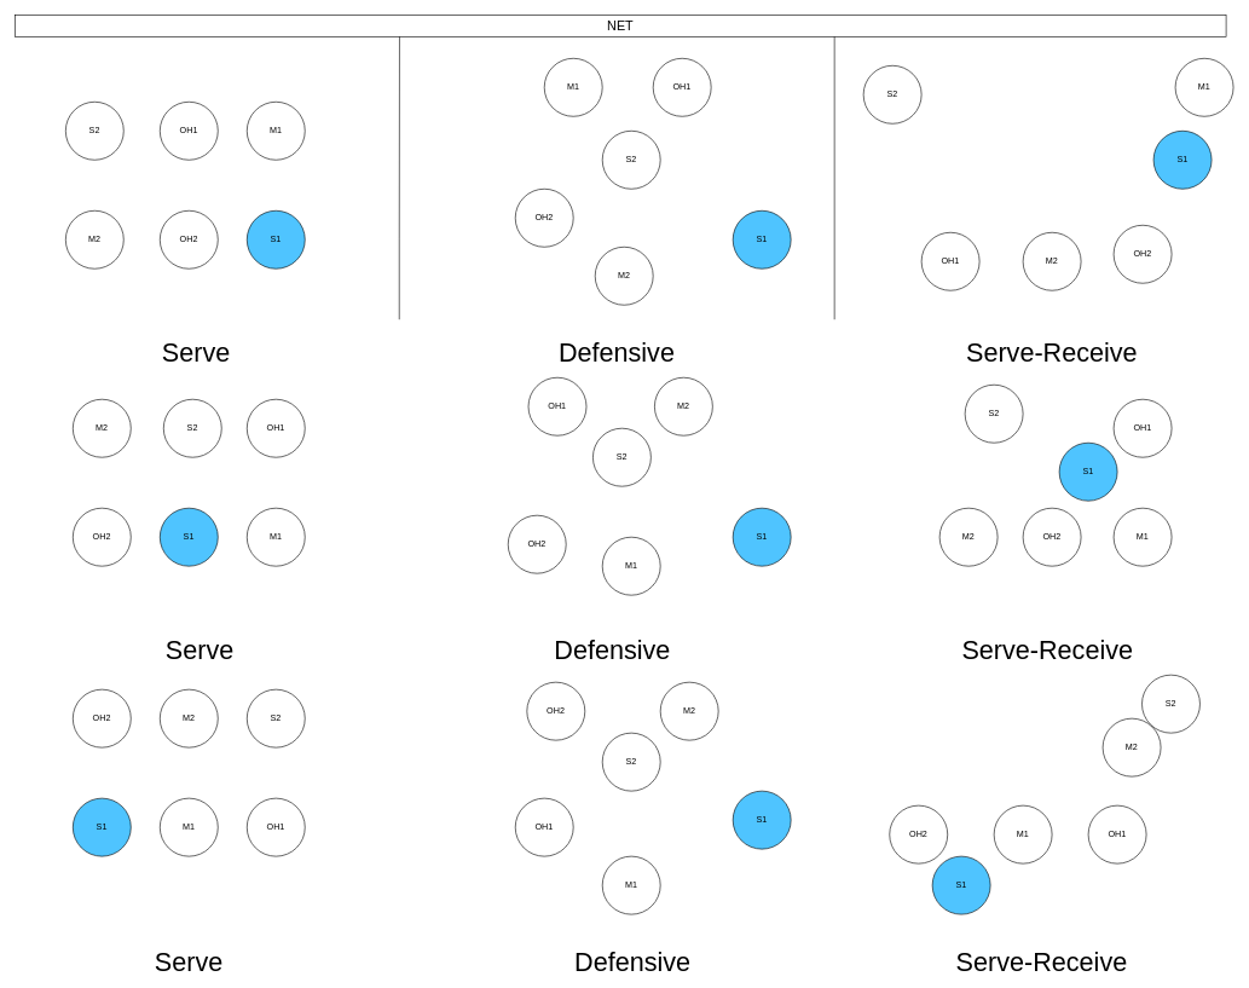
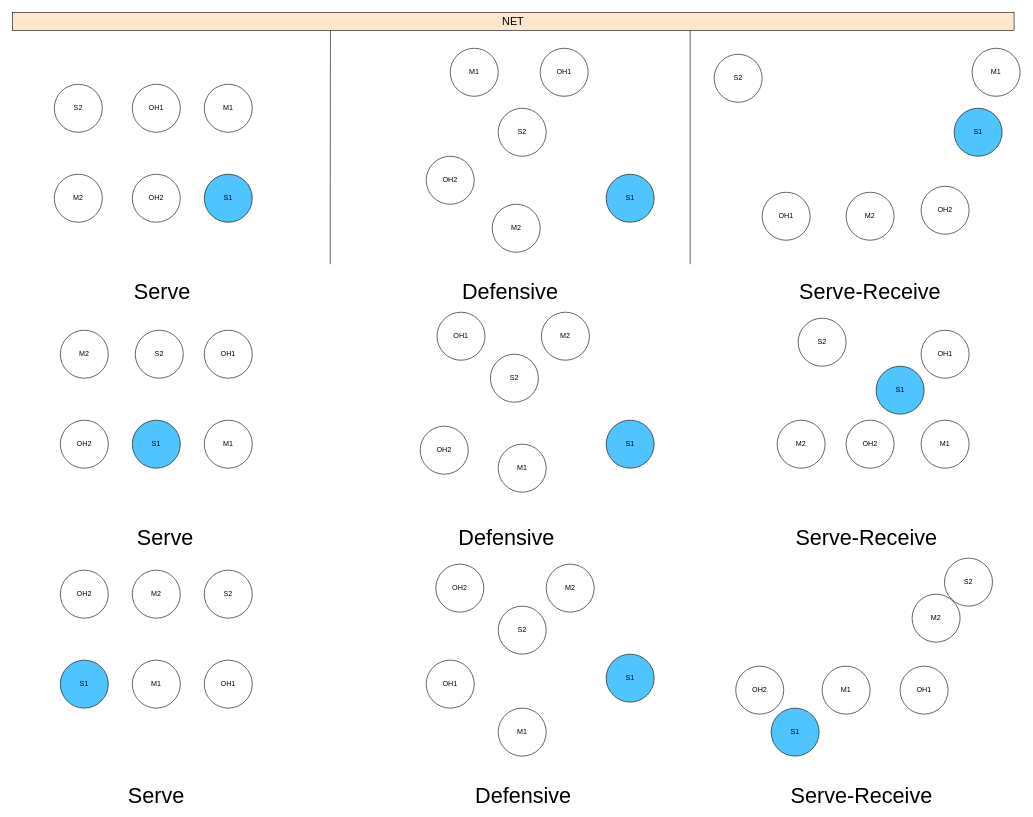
  <mxCell id="0" />
  <mxCell id="1" parent="0" />
  <mxCell id="2" value="S2" style="ellipse;whiteSpace=wrap;html=1;aspect=fixed;" vertex="1" parent="1"><mxGeometry x="90" y="140" width="80" height="80" as="geometry" /></mxCell>
  <mxCell id="3" value="M1" style="ellipse;whiteSpace=wrap;html=1;aspect=fixed;" vertex="1" parent="1"><mxGeometry x="340" y="140" width="80" height="80" as="geometry" /></mxCell>
  <mxCell id="4" value="OH2" style="ellipse;whiteSpace=wrap;html=1;aspect=fixed;" vertex="1" parent="1"><mxGeometry x="220" y="290" width="80" height="80" as="geometry" /></mxCell>
  <mxCell id="5" value="S1" style="ellipse;whiteSpace=wrap;html=1;aspect=fixed;fillColor=light-dark(#4FC4FF,var(--ge-dark-color, #121212));" vertex="1" parent="1"><mxGeometry x="340" y="290" width="80" height="80" as="geometry" /></mxCell>
  <mxCell id="6" value="OH1" style="ellipse;whiteSpace=wrap;html=1;aspect=fixed;" vertex="1" parent="1"><mxGeometry x="220" y="140" width="80" height="80" as="geometry" /></mxCell>
- <mxCell id="7" value="&lt;font style=&quot;font-size: 18px;&quot;&gt;NET&lt;/font&gt;" style="rounded=0;whiteSpace=wrap;html=1;" vertex="1" parent="1"><mxGeometry x="20" y="20" width="1670" height="30" as="geometry" /></mxCell>
+ <mxCell id="7" value="&lt;font style=&quot;font-size: 18px;&quot;&gt;NET&lt;/font&gt;" style="rounded=0;whiteSpace=wrap;html=1;fillColor=#ffe6cc;" vertex="1" parent="1"><mxGeometry x="20" y="20" width="1670" height="30" as="geometry" /></mxCell>
  <mxCell id="8" value="" style="endArrow=none;html=1;rounded=0;entryX=0.305;entryY=1.018;entryDx=0;entryDy=0;entryPerimeter=0;" edge="1" parent="1"><mxGeometry width="50" height="50" relative="1" as="geometry"><mxPoint x="550" y="440" as="sourcePoint" /><mxPoint x="550.35" y="50" as="targetPoint" /><Array as="points"><mxPoint x="550" y="329.46" /></Array></mxGeometry></mxCell>
  <mxCell id="9" value="" style="endArrow=none;html=1;rounded=0;entryX=0.337;entryY=0.967;entryDx=0;entryDy=0;entryPerimeter=0;" edge="1" parent="1"><mxGeometry width="50" height="50" relative="1" as="geometry"><mxPoint x="1150" y="440" as="sourcePoint" /><mxPoint x="1150" y="50" as="targetPoint" /></mxGeometry></mxCell>
  <mxCell id="10" value="M2" style="ellipse;whiteSpace=wrap;html=1;aspect=fixed;" vertex="1" parent="1"><mxGeometry x="820" y="340" width="80" height="80" as="geometry" /></mxCell>
  <mxCell id="11" value="S2" style="ellipse;whiteSpace=wrap;html=1;aspect=fixed;" vertex="1" parent="1"><mxGeometry x="830" y="180" width="80" height="80" as="geometry" /></mxCell>
  <mxCell id="12" value="M1" style="ellipse;whiteSpace=wrap;html=1;aspect=fixed;" vertex="1" parent="1"><mxGeometry x="750" y="80" width="80" height="80" as="geometry" /></mxCell>
  <mxCell id="13" value="OH2" style="ellipse;whiteSpace=wrap;html=1;aspect=fixed;" vertex="1" parent="1"><mxGeometry x="710" y="260" width="80" height="80" as="geometry" /></mxCell>
  <mxCell id="14" value="S1" style="ellipse;whiteSpace=wrap;html=1;aspect=fixed;fillColor=light-dark(#4FC4FF,var(--ge-dark-color, #121212));" vertex="1" parent="1"><mxGeometry x="1010" y="290" width="80" height="80" as="geometry" /></mxCell>
  <mxCell id="15" value="OH1" style="ellipse;whiteSpace=wrap;html=1;aspect=fixed;" vertex="1" parent="1"><mxGeometry x="900" y="80" width="80" height="80" as="geometry" /></mxCell>
  <mxCell id="16" value="M2" style="ellipse;whiteSpace=wrap;html=1;aspect=fixed;" vertex="1" parent="1"><mxGeometry x="1410" y="320" width="80" height="80" as="geometry" /></mxCell>
  <mxCell id="17" value="S2" style="ellipse;whiteSpace=wrap;html=1;aspect=fixed;" vertex="1" parent="1"><mxGeometry x="1190" y="90" width="80" height="80" as="geometry" /></mxCell>
  <mxCell id="18" value="M1" style="ellipse;whiteSpace=wrap;html=1;aspect=fixed;" vertex="1" parent="1"><mxGeometry x="1620" y="80" width="80" height="80" as="geometry" /></mxCell>
  <mxCell id="19" value="OH2" style="ellipse;whiteSpace=wrap;html=1;aspect=fixed;" vertex="1" parent="1"><mxGeometry x="1535" y="310" width="80" height="80" as="geometry" /></mxCell>
  <mxCell id="20" value="S1" style="ellipse;whiteSpace=wrap;html=1;aspect=fixed;fillColor=light-dark(#4FC4FF,var(--ge-dark-color, #121212));" vertex="1" parent="1"><mxGeometry x="1590" y="180" width="80" height="80" as="geometry" /></mxCell>
  <mxCell id="21" value="OH1" style="ellipse;whiteSpace=wrap;html=1;aspect=fixed;" vertex="1" parent="1"><mxGeometry x="1270" y="320" width="80" height="80" as="geometry" /></mxCell>
  <mxCell id="22" value="&lt;span style=&quot;font-size: 36px;&quot;&gt;Serve&lt;/span&gt;" style="text;html=1;align=center;verticalAlign=middle;whiteSpace=wrap;rounded=0;" vertex="1" parent="1"><mxGeometry x="240" y="470" width="60" height="30" as="geometry" /></mxCell>
  <mxCell id="23" value="&lt;span style=&quot;font-size: 36px;&quot;&gt;Defensive&lt;/span&gt;" style="text;html=1;align=center;verticalAlign=middle;whiteSpace=wrap;rounded=0;" vertex="1" parent="1"><mxGeometry x="820" y="470" width="60" height="30" as="geometry" /></mxCell>
  <mxCell id="24" value="&lt;span style=&quot;font-size: 36px;&quot;&gt;Serve-Receive&lt;/span&gt;" style="text;html=1;align=center;verticalAlign=middle;whiteSpace=wrap;rounded=0;" vertex="1" parent="1"><mxGeometry x="1320" y="470" width="260" height="30" as="geometry" /></mxCell>
  <mxCell id="25" value="M2" style="ellipse;whiteSpace=wrap;html=1;aspect=fixed;" vertex="1" parent="1"><mxGeometry x="100" y="550" width="80" height="80" as="geometry" /></mxCell>
  <mxCell id="26" value="S2" style="ellipse;whiteSpace=wrap;html=1;aspect=fixed;" vertex="1" parent="1"><mxGeometry x="225" y="550" width="80" height="80" as="geometry" /></mxCell>
  <mxCell id="27" value="M1" style="ellipse;whiteSpace=wrap;html=1;aspect=fixed;" vertex="1" parent="1"><mxGeometry x="340" y="700" width="80" height="80" as="geometry" /></mxCell>
  <mxCell id="28" value="OH2" style="ellipse;whiteSpace=wrap;html=1;aspect=fixed;" vertex="1" parent="1"><mxGeometry x="100" y="700" width="80" height="80" as="geometry" /></mxCell>
  <mxCell id="29" value="S1" style="ellipse;whiteSpace=wrap;html=1;aspect=fixed;fillColor=light-dark(#4FC4FF,var(--ge-dark-color, #121212));" vertex="1" parent="1"><mxGeometry x="220" y="700" width="80" height="80" as="geometry" /></mxCell>
  <mxCell id="30" value="OH1" style="ellipse;whiteSpace=wrap;html=1;aspect=fixed;" vertex="1" parent="1"><mxGeometry x="340" y="550" width="80" height="80" as="geometry" /></mxCell>
  <mxCell id="31" value="&lt;span style=&quot;font-size: 36px;&quot;&gt;Serve&lt;/span&gt;" style="text;html=1;align=center;verticalAlign=middle;whiteSpace=wrap;rounded=0;" vertex="1" parent="1"><mxGeometry x="245" y="880" width="60" height="30" as="geometry" /></mxCell>
  <mxCell id="32" value="M2" style="ellipse;whiteSpace=wrap;html=1;aspect=fixed;" vertex="1" parent="1"><mxGeometry x="902" y="520" width="80" height="80" as="geometry" /></mxCell>
  <mxCell id="33" value="S2" style="ellipse;whiteSpace=wrap;html=1;aspect=fixed;" vertex="1" parent="1"><mxGeometry x="817" y="590" width="80" height="80" as="geometry" /></mxCell>
  <mxCell id="34" value="M1" style="ellipse;whiteSpace=wrap;html=1;aspect=fixed;" vertex="1" parent="1"><mxGeometry x="830" y="740" width="80" height="80" as="geometry" /></mxCell>
  <mxCell id="35" value="OH2" style="ellipse;whiteSpace=wrap;html=1;aspect=fixed;" vertex="1" parent="1"><mxGeometry x="700" y="710" width="80" height="80" as="geometry" /></mxCell>
  <mxCell id="36" value="S1" style="ellipse;whiteSpace=wrap;html=1;aspect=fixed;fillColor=light-dark(#4FC4FF,var(--ge-dark-color, #121212));" vertex="1" parent="1"><mxGeometry x="1010" y="700" width="80" height="80" as="geometry" /></mxCell>
  <mxCell id="37" value="OH1" style="ellipse;whiteSpace=wrap;html=1;aspect=fixed;" vertex="1" parent="1"><mxGeometry x="728" y="520" width="80" height="80" as="geometry" /></mxCell>
  <mxCell id="38" value="M2" style="ellipse;whiteSpace=wrap;html=1;aspect=fixed;" vertex="1" parent="1"><mxGeometry x="1295" y="700" width="80" height="80" as="geometry" /></mxCell>
  <mxCell id="39" value="S2" style="ellipse;whiteSpace=wrap;html=1;aspect=fixed;" vertex="1" parent="1"><mxGeometry x="1330" y="530" width="80" height="80" as="geometry" /></mxCell>
  <mxCell id="40" value="M1" style="ellipse;whiteSpace=wrap;html=1;aspect=fixed;" vertex="1" parent="1"><mxGeometry x="1535" y="700" width="80" height="80" as="geometry" /></mxCell>
  <mxCell id="41" value="OH2" style="ellipse;whiteSpace=wrap;html=1;aspect=fixed;" vertex="1" parent="1"><mxGeometry x="1410" y="700" width="80" height="80" as="geometry" /></mxCell>
  <mxCell id="42" value="S1" style="ellipse;whiteSpace=wrap;html=1;aspect=fixed;fillColor=light-dark(#4FC4FF,var(--ge-dark-color, #121212));" vertex="1" parent="1"><mxGeometry x="1460" y="610" width="80" height="80" as="geometry" /></mxCell>
  <mxCell id="43" value="OH1" style="ellipse;whiteSpace=wrap;html=1;aspect=fixed;" vertex="1" parent="1"><mxGeometry x="1535" y="550" width="80" height="80" as="geometry" /></mxCell>
  <mxCell id="44" value="&lt;span style=&quot;font-size: 36px;&quot;&gt;Defensive&lt;/span&gt;" style="text;html=1;align=center;verticalAlign=middle;whiteSpace=wrap;rounded=0;" vertex="1" parent="1"><mxGeometry x="814" y="880" width="60" height="30" as="geometry" /></mxCell>
  <mxCell id="45" value="&lt;span style=&quot;font-size: 36px;&quot;&gt;Serve-Receive&lt;/span&gt;" style="text;html=1;align=center;verticalAlign=middle;whiteSpace=wrap;rounded=0;" vertex="1" parent="1"><mxGeometry x="1314" y="880" width="260" height="30" as="geometry" /></mxCell>
  <mxCell id="46" value="M2" style="ellipse;whiteSpace=wrap;html=1;aspect=fixed;" vertex="1" parent="1"><mxGeometry x="220" y="950" width="80" height="80" as="geometry" /></mxCell>
  <mxCell id="47" value="S2" style="ellipse;whiteSpace=wrap;html=1;aspect=fixed;" vertex="1" parent="1"><mxGeometry x="340" y="950" width="80" height="80" as="geometry" /></mxCell>
  <mxCell id="48" value="M1" style="ellipse;whiteSpace=wrap;html=1;aspect=fixed;" vertex="1" parent="1"><mxGeometry x="220" y="1100" width="80" height="80" as="geometry" /></mxCell>
  <mxCell id="49" value="OH2" style="ellipse;whiteSpace=wrap;html=1;aspect=fixed;" vertex="1" parent="1"><mxGeometry x="100" y="950" width="80" height="80" as="geometry" /></mxCell>
  <mxCell id="50" value="S1" style="ellipse;whiteSpace=wrap;html=1;aspect=fixed;fillColor=light-dark(#4FC4FF,var(--ge-dark-color, #121212));" vertex="1" parent="1"><mxGeometry x="100" y="1100" width="80" height="80" as="geometry" /></mxCell>
  <mxCell id="51" value="OH1" style="ellipse;whiteSpace=wrap;html=1;aspect=fixed;" vertex="1" parent="1"><mxGeometry x="340" y="1100" width="80" height="80" as="geometry" /></mxCell>
  <mxCell id="52" value="&lt;span style=&quot;font-size: 36px;&quot;&gt;Serve&lt;/span&gt;" style="text;html=1;align=center;verticalAlign=middle;whiteSpace=wrap;rounded=0;" vertex="1" parent="1"><mxGeometry x="230" y="1310" width="60" height="30" as="geometry" /></mxCell>
  <mxCell id="53" value="M2" style="ellipse;whiteSpace=wrap;html=1;aspect=fixed;" vertex="1" parent="1"><mxGeometry x="910" y="940" width="80" height="80" as="geometry" /></mxCell>
  <mxCell id="54" value="S2" style="ellipse;whiteSpace=wrap;html=1;aspect=fixed;" vertex="1" parent="1"><mxGeometry x="830" y="1010" width="80" height="80" as="geometry" /></mxCell>
  <mxCell id="55" value="M1" style="ellipse;whiteSpace=wrap;html=1;aspect=fixed;" vertex="1" parent="1"><mxGeometry x="830" y="1180" width="80" height="80" as="geometry" /></mxCell>
  <mxCell id="56" value="OH2" style="ellipse;whiteSpace=wrap;html=1;aspect=fixed;" vertex="1" parent="1"><mxGeometry x="726" y="940" width="80" height="80" as="geometry" /></mxCell>
  <mxCell id="57" value="S1" style="ellipse;whiteSpace=wrap;html=1;aspect=fixed;fillColor=light-dark(#4FC4FF,var(--ge-dark-color, #121212));" vertex="1" parent="1"><mxGeometry x="1010" y="1090" width="80" height="80" as="geometry" /></mxCell>
  <mxCell id="58" value="OH1" style="ellipse;whiteSpace=wrap;html=1;aspect=fixed;" vertex="1" parent="1"><mxGeometry x="710" y="1100" width="80" height="80" as="geometry" /></mxCell>
  <mxCell id="59" value="M2" style="ellipse;whiteSpace=wrap;html=1;aspect=fixed;" vertex="1" parent="1"><mxGeometry x="1520" y="990" width="80" height="80" as="geometry" /></mxCell>
  <mxCell id="60" value="S2" style="ellipse;whiteSpace=wrap;html=1;aspect=fixed;" vertex="1" parent="1"><mxGeometry x="1574" y="930" width="80" height="80" as="geometry" /></mxCell>
  <mxCell id="61" value="M1" style="ellipse;whiteSpace=wrap;html=1;aspect=fixed;" vertex="1" parent="1"><mxGeometry x="1370" y="1110" width="80" height="80" as="geometry" /></mxCell>
  <mxCell id="62" value="OH2" style="ellipse;whiteSpace=wrap;html=1;aspect=fixed;" vertex="1" parent="1"><mxGeometry x="1226" y="1110" width="80" height="80" as="geometry" /></mxCell>
  <mxCell id="63" value="S1" style="ellipse;whiteSpace=wrap;html=1;aspect=fixed;fillColor=light-dark(#4FC4FF,var(--ge-dark-color, #121212));" vertex="1" parent="1"><mxGeometry x="1285" y="1180" width="80" height="80" as="geometry" /></mxCell>
  <mxCell id="64" value="OH1" style="ellipse;whiteSpace=wrap;html=1;aspect=fixed;" vertex="1" parent="1"><mxGeometry x="1500" y="1110" width="80" height="80" as="geometry" /></mxCell>
  <mxCell id="65" value="&lt;span style=&quot;font-size: 36px;&quot;&gt;Defensive&lt;/span&gt;" style="text;html=1;align=center;verticalAlign=middle;whiteSpace=wrap;rounded=0;" vertex="1" parent="1"><mxGeometry x="842" y="1310" width="60" height="30" as="geometry" /></mxCell>
  <mxCell id="66" value="&lt;span style=&quot;font-size: 36px;&quot;&gt;Serve-Receive&lt;/span&gt;" style="text;html=1;align=center;verticalAlign=middle;whiteSpace=wrap;rounded=0;" vertex="1" parent="1"><mxGeometry x="1306" y="1310" width="260" height="30" as="geometry" /></mxCell>
  <mxCell id="67" value="M2" style="ellipse;whiteSpace=wrap;html=1;aspect=fixed;" vertex="1" parent="1"><mxGeometry x="90" y="290" width="80" height="80" as="geometry" /></mxCell>
